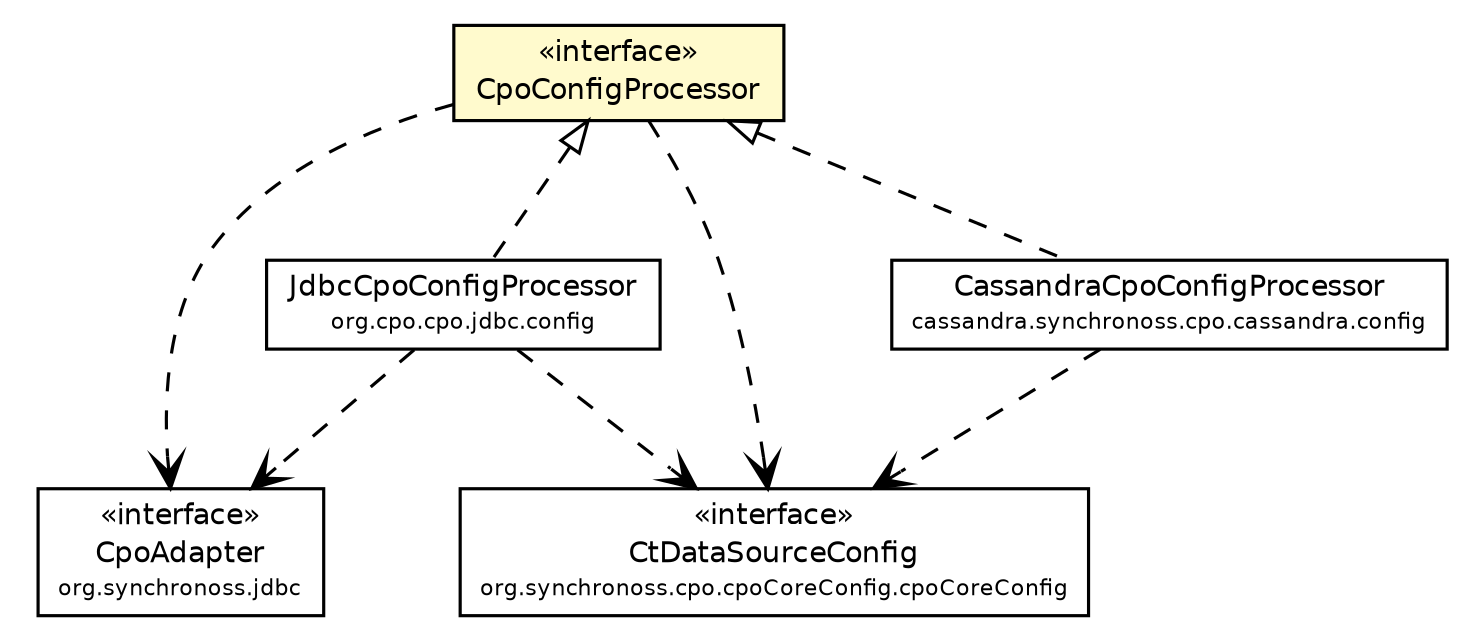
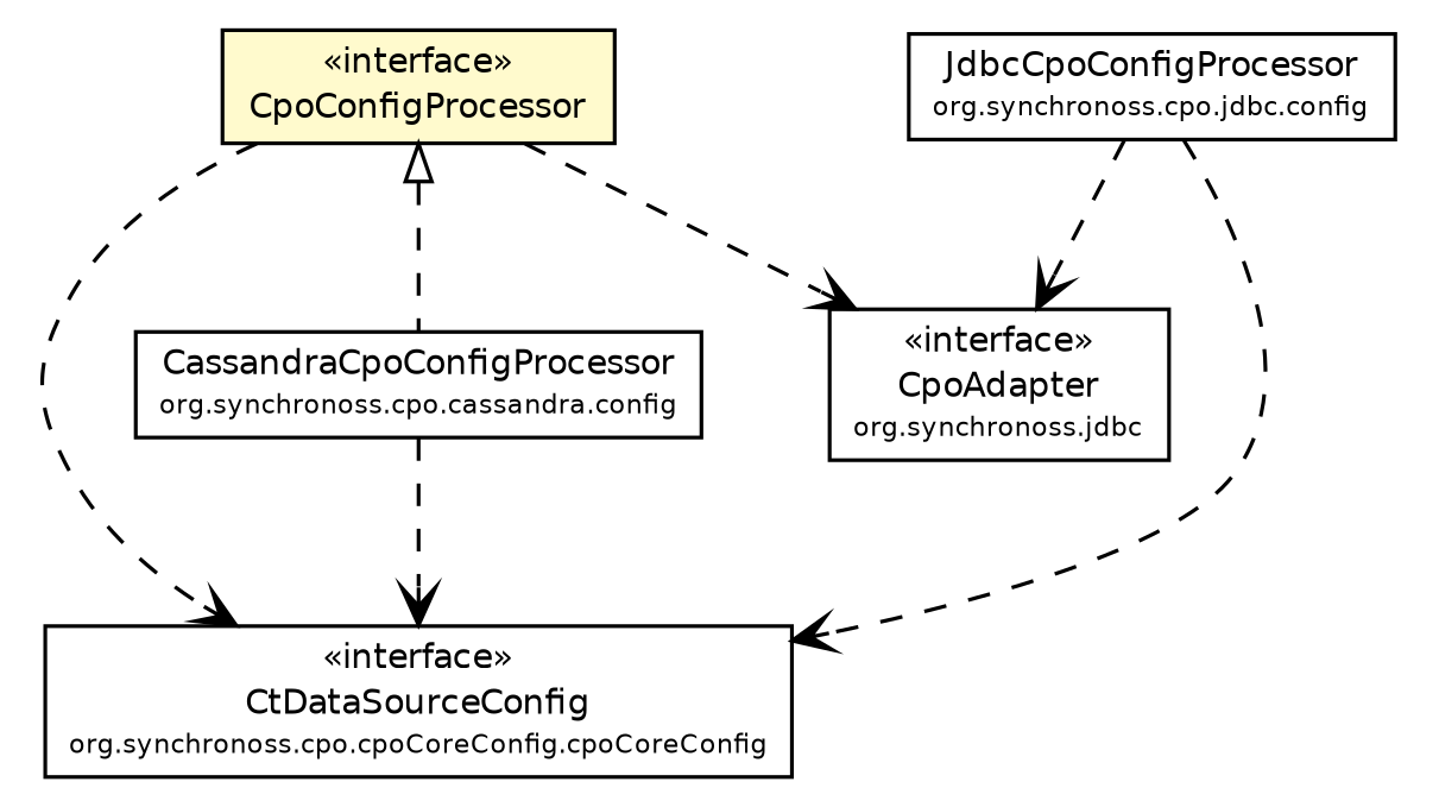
  digraph {
    node [fontcolor=black fontname=Helvetica fontsize=9.0 shape=plaintext]
    edge [arrowhead=open color=black fontcolor=black fontname=Helvetica fontsize=10.0 headport=p labelfontname=Helvetica labelfontsize=10 style=dashed tailport=p]
    n1 [label=<<table border="0" cellborder="1" cellspacing="0" cellpadding="2" port="p" href="../CpoAdapter.html"> 		<tr><td><table border="0" cellspacing="0" cellpadding="1"> 			<tr><td> &laquo;interface&raquo; </td></tr> 			<tr><td> CpoAdapter </td></tr> 			<tr><td><font point-size="7.0"> org.synchronoss.jdbc </font></td></tr> 		</table></td></tr> 		</table>>]
    n2 [label=<<table border="0" cellborder="1" cellspacing="0" cellpadding="2" port="p" bgcolor="lemonChiffon" href="./CpoConfigProcessor.html"> 		<tr><td><table border="0" cellspacing="0" cellpadding="1"> 			<tr><td> &laquo;interface&raquo; </td></tr> 			<tr><td> CpoConfigProcessor </td></tr> 		</table></td></tr> 		</table>>]
    n3 [label=<<table border="0" cellborder="1" cellspacing="0" cellpadding="2" port="p" href="../core/cpoCoreConfig/CtDataSourceConfig.html"> 		<tr><td><table border="0" cellspacing="0" cellpadding="1"> 			<tr><td> &laquo;interface&raquo; </td></tr> 			<tr><td> CtDataSourceConfig </td></tr> 			<tr><td><font point-size="7.0"> org.synchronoss.cpo.cpoCoreConfig.cpoCoreConfig </font></td></tr> 		</table></td></tr> 		</table>>]
-   n4 [label=<<table border="0" cellborder="1" cellspacing="0" cellpadding="2" port="p" href="../jdbc/config/JdbcCpoConfigProcessor.html"> 		<tr><td><table border="0" cellspacing="0" cellpadding="1"> 			<tr><td> JdbcCpoConfigProcessor </td></tr> 			<tr><td><font point-size="7.0"> org.cpo.cpo.jdbc.config </font></td></tr> 		</table></td></tr> 		</table>>]
-   n5 [label=<<table border="0" cellborder="1" cellspacing="0" cellpadding="2" port="p" href="../cassandra/config/CassandraCpoConfigProcessor.html"> 		<tr><td><table border="0" cellspacing="0" cellpadding="1"> 			<tr><td> CassandraCpoConfigProcessor </td></tr> 			<tr><td><font point-size="7.0"> cassandra.synchronoss.cpo.cassandra.config </font></td></tr> 		</table></td></tr> 		</table>>]
+   n4 [label=<<table border="0" cellborder="1" cellspacing="0" cellpadding="2" port="p" href="../jdbc/config/JdbcCpoConfigProcessor.html"> 		<tr><td><table border="0" cellspacing="0" cellpadding="1"> 			<tr><td> JdbcCpoConfigProcessor </td></tr> 			<tr><td><font point-size="7.0"> org.synchronoss.cpo.jdbc.config </font></td></tr> 		</table></td></tr> 		</table>>]
+   n5 [label=<<table border="0" cellborder="1" cellspacing="0" cellpadding="2" port="p" href="../cassandra/config/CassandraCpoConfigProcessor.html"> 		<tr><td><table border="0" cellspacing="0" cellpadding="1"> 			<tr><td> CassandraCpoConfigProcessor </td></tr> 			<tr><td><font point-size="7.0"> org.synchronoss.cpo.cassandra.config </font></td></tr> 		</table></td></tr> 		</table>>]
    n2 -> n1
    n2 -> n3
-   n2 -> n4 [arrowtail=empty dir=back fontsize=10 arrowhead="" color="" fontcolor=""]
    n2 -> n5 [arrowtail=empty dir=back fontsize=10 arrowhead="" color="" fontcolor=""]
    n4 -> n1
    n4 -> n3
    n5 -> n3
  }
